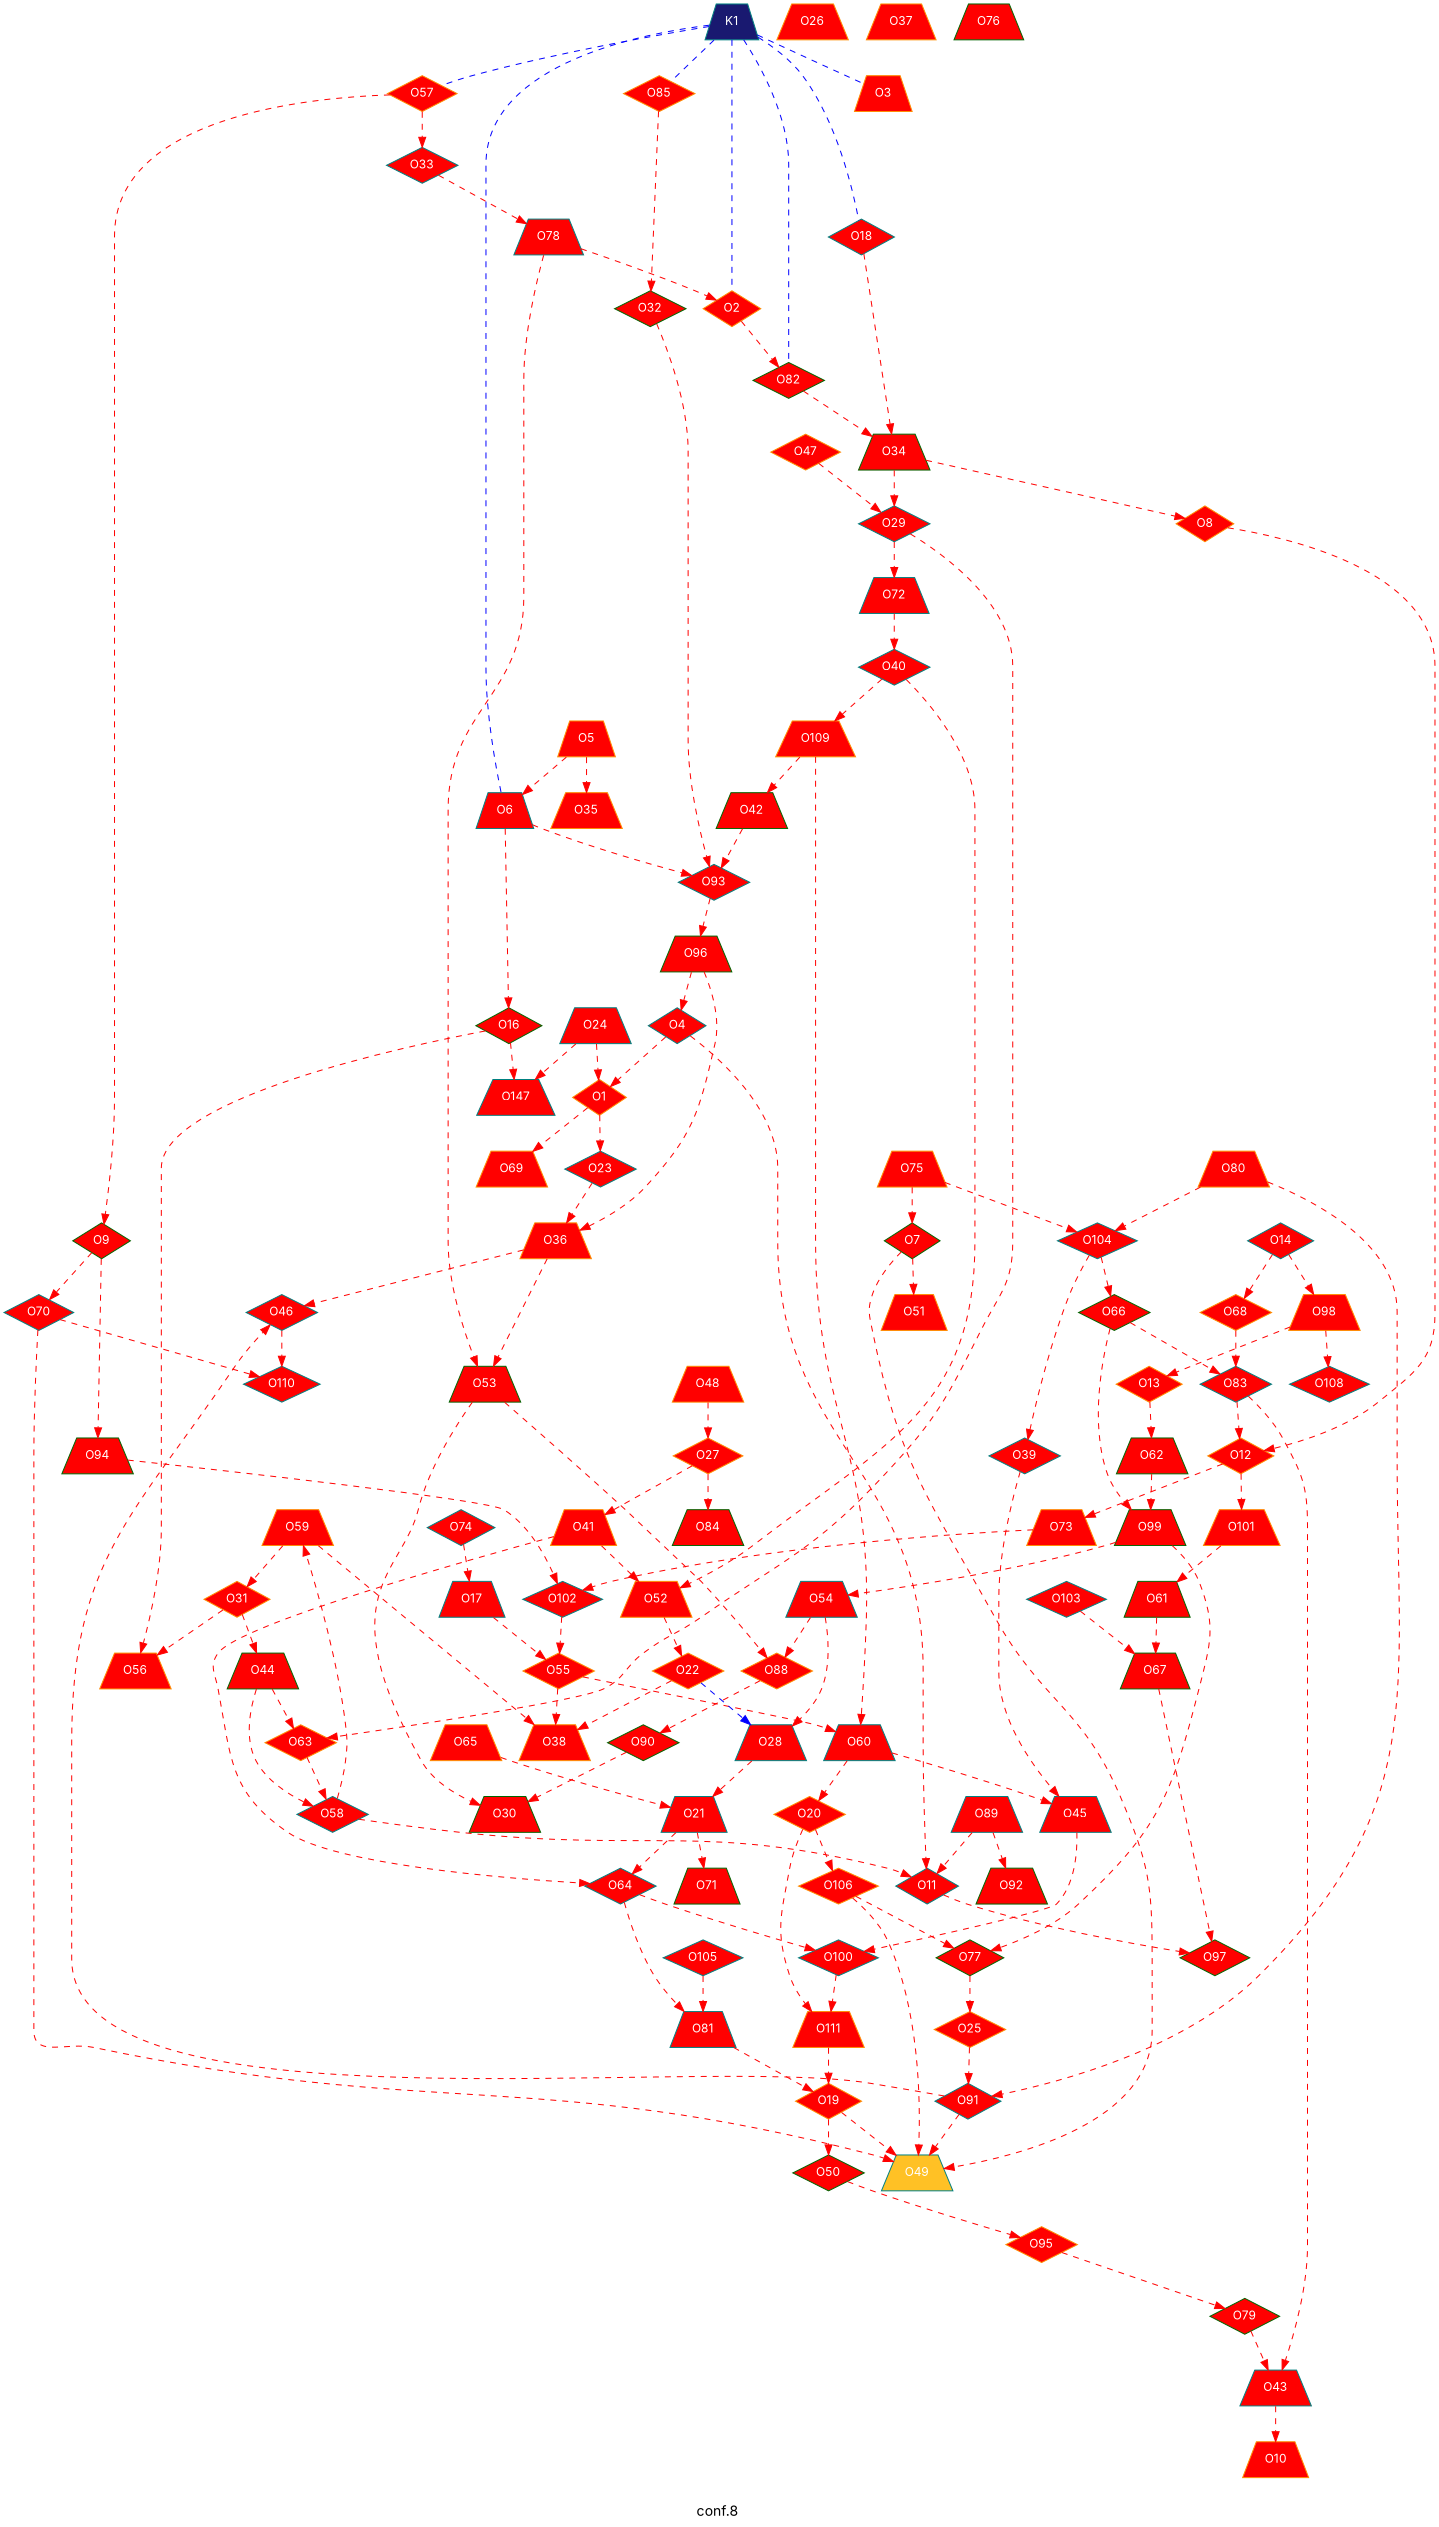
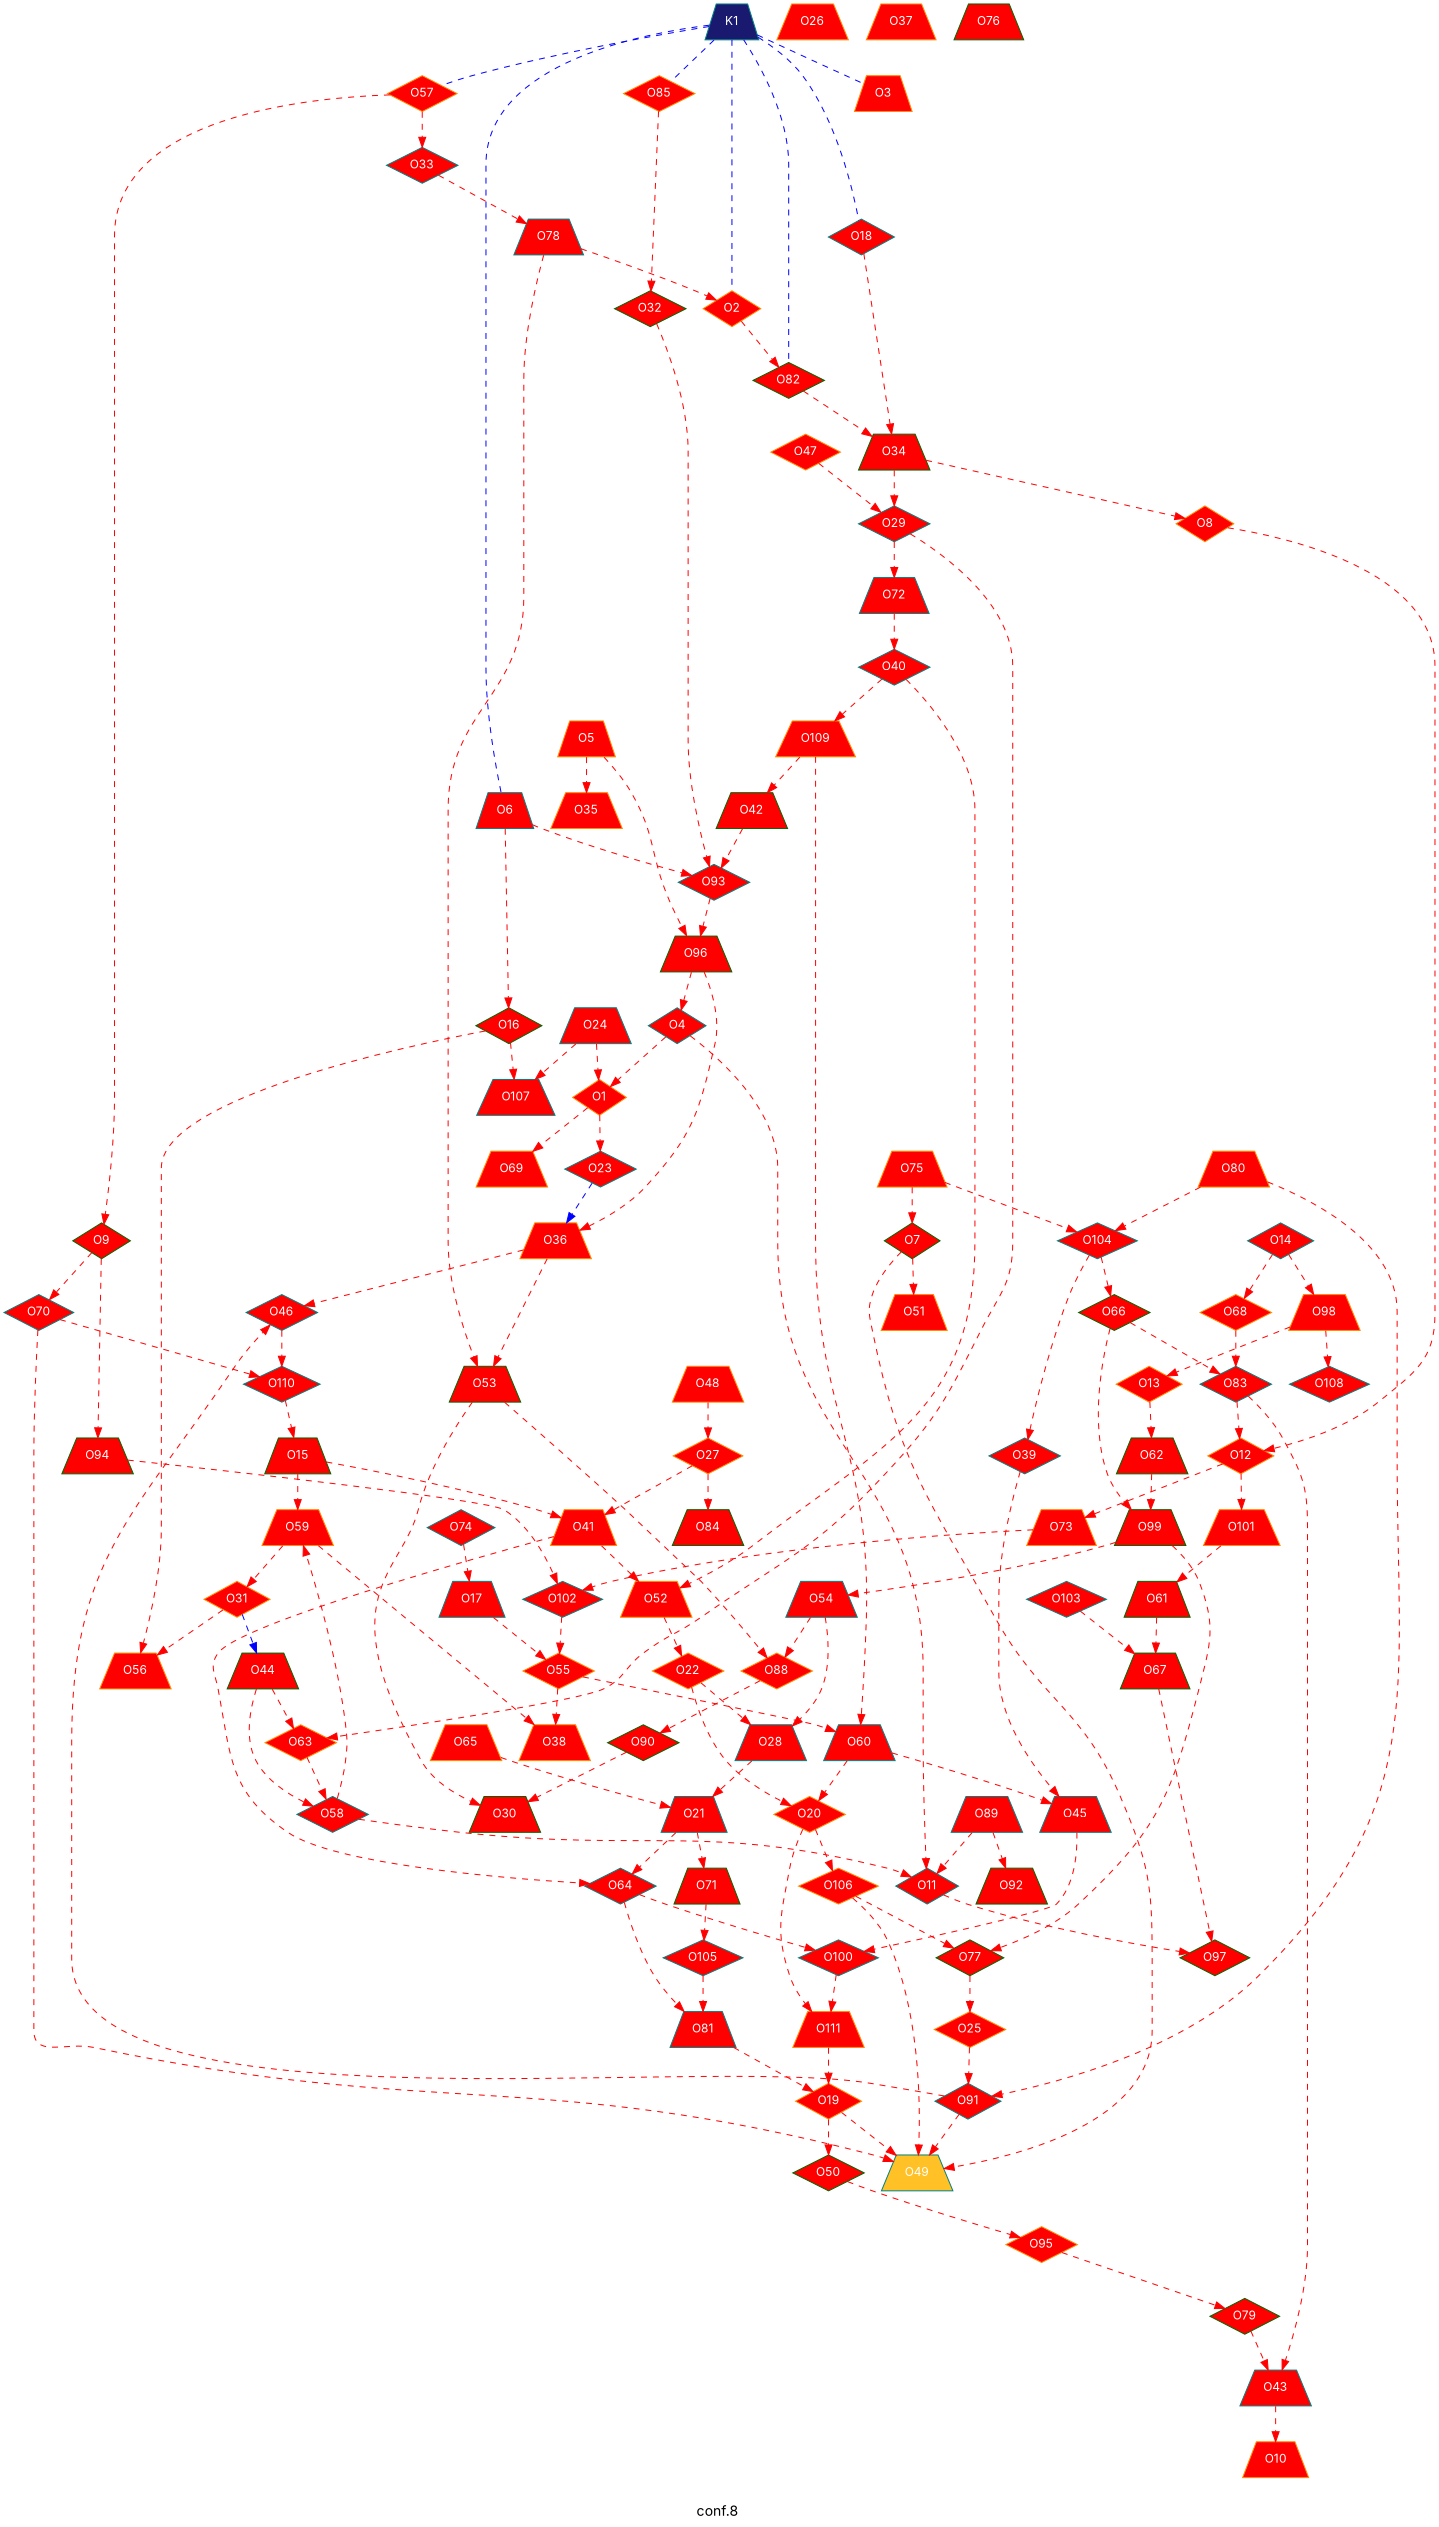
  digraph {
    fontname=Inter
    label="conf.8 "
    node [color=darkorange fillcolor=red fontcolor=white fontname=Inter fontsize=12 shape=diamond style=filled]
    edge [color=red fontcolor=red fontname=Inter style=dashed]
    n1 [label=O1]
    n2 [color=teal label=O23]
    n3 [label=O69 shape=trapezium]
    n4 [label=O36 shape=trapezium]
    n5 [label=O2]
    n6 [color=darkgreen label=O82]
    n7 [color=darkgreen label=O34 shape=trapezium]
    n8 [label=O3 shape=trapezium]
    n9 [color=teal label=O4]
    n10 [color=teal label=O11]
    n11 [color=darkgreen label=O97]
    n12 [label=O5 shape=trapezium]
    n13 [color=teal label=O6 shape=trapezium]
    n14 [label=O35 shape=trapezium]
    n15 [color=darkgreen label=O16]
    n16 [color=teal label=O93]
    n17 [label=O56 shape=trapezium]
-   n18 [color=teal label=O147 shape=trapezium]
+   n18 [color=teal label=O107 shape=trapezium]
    n19 [color=darkgreen label=O96 shape=trapezium]
    n20 [color=darkgreen label=O7]
    n21 [color=teal fillcolor=goldenrod1 label=O49 shape=trapezium]
    n22 [label=O51 shape=trapezium]
    n23 [label=O8]
    n24 [label=O12]
    n25 [label=O73 shape=trapezium]
    n26 [label=O101 shape=trapezium]
    n27 [color=darkgreen label=O9]
    n28 [color=teal label=O70]
    n29 [color=darkgreen label=O94 shape=trapezium]
    n30 [color=teal label=O110]
    n31 [color=teal label=O102]
    n32 [label=O10 shape=trapezium]
    n33 [color=darkgreen label=O61 shape=trapezium]
    n34 [label=O13]
    n35 [color=darkgreen label=O62 shape=trapezium]
    n36 [color=darkgreen label=O99 shape=trapezium]
    n37 [color=teal label=O14]
    n38 [label=O68]
    n39 [label=O98 shape=trapezium]
    n40 [color=teal label=O83]
    n41 [color=teal label=O108]
+   n42 [color=darkgreen label=O15 shape=trapezium]
    n43 [label=O41 shape=trapezium]
    n44 [label=O59 shape=trapezium]
    n45 [color=teal label=O64]
    n46 [label=O52 shape=trapezium]
    n47 [label=O31]
    n48 [label=O38 shape=trapezium]
    n49 [color=teal label=O17 shape=trapezium]
    n50 [label=O55]
    n51 [color=teal label=O60 shape=trapezium]
    n52 [color=teal label=O18]
    n53 [color=teal label=O29]
    n54 [label=O19]
    n55 [color=darkgreen label=O50]
    n56 [label=O95]
    n57 [label=O20]
    n58 [label=O106]
    n59 [label=O111 shape=trapezium]
    n60 [color=darkgreen label=O77]
    n61 [color=teal label=O21 shape=trapezium]
    n62 [color=darkgreen label=O71 shape=trapezium]
    n63 [color=teal label=O100]
    n64 [color=teal label=O81 shape=trapezium]
    n65 [color=teal label=O105]
    n66 [label=O22]
    n67 [color=teal label=O28 shape=trapezium]
    n68 [color=teal label=O46]
    n69 [color=darkgreen label=O53 shape=trapezium]
    n70 [color=teal label=O24 shape=trapezium]
    n71 [label=O25]
    n72 [color=teal label=O91]
    n73 [label=O26 shape=trapezium]
    n74 [label=O27]
    n75 [color=darkgreen label=O84 shape=trapezium]
    n76 [label=O63]
    n77 [color=teal label=O72 shape=trapezium]
    n78 [color=teal label=O58]
    n79 [color=teal label=O40]
    n80 [color=darkgreen label=O30 shape=trapezium]
    n81 [color=darkgreen label=O44 shape=trapezium]
    n82 [color=darkgreen label=O32]
    n83 [color=teal label=O33]
    n84 [color=teal label=O78 shape=trapezium]
    n85 [label=O88]
    n86 [label=O37 shape=trapezium]
    n87 [color=teal label=O39]
    n88 [color=teal label=O45 shape=trapezium]
    n89 [label=O109 shape=trapezium]
    n90 [color=darkgreen label=O42 shape=trapezium]
    n91 [color=teal label=O43 shape=trapezium]
    n92 [label=O47]
    n93 [label=O48 shape=trapezium]
    n94 [color=darkgreen label=O79]
    n95 [color=darkgreen label=O90]
    n96 [color=teal label=O54 shape=trapezium]
    n97 [label=O57]
    n98 [color=darkgreen label=O67 shape=trapezium]
    n99 [label=O65 shape=trapezium]
    n100 [color=darkgreen label=O66]
    n101 [color=teal label=O74]
    n102 [label=O75 shape=trapezium]
    n103 [color=teal label=O104]
    n104 [color=darkgreen label=O76 shape=trapezium]
    n105 [label=O80 shape=trapezium]
    n106 [label=O85]
    n107 [color=darkgreen label=O92 shape=trapezium]
    n108 [color=teal label=O89 shape=trapezium]
    n109 [color=teal label=O103]
    n110 [color=teal fillcolor=midnightblue label=K1 shape=trapezium]
    n1 -> n2
    n1 -> n3
-   n2 -> n4
+   n2 -> n4 [color=blue]
    n4 -> n68
    n4 -> n69
    n5 -> n6
    n6 -> n7
    n7 -> n23
    n7 -> n53
    n9 -> n1
    n9 -> n10
    n10 -> n11
-   n12 -> n13
+   n12 -> n19
    n12 -> n14
    n13 -> n15
    n13 -> n16
    n15 -> n17
    n15 -> n18
    n16 -> n19
    n19 -> n4
    n19 -> n9
    n20 -> n21
    n20 -> n22
    n23 -> n24
    n24 -> n25
    n24 -> n26
    n25 -> n31
    n26 -> n33
    n27 -> n28
    n27 -> n29
    n28 -> n21
    n28 -> n30
    n29 -> n31
+   n30 -> n42
    n31 -> n50
    n33 -> n98
    n34 -> n35
    n35 -> n36
    n36 -> n60
    n36 -> n96
    n37 -> n38
    n37 -> n39
    n38 -> n40
    n39 -> n34
    n39 -> n41
    n40 -> n24
    n40 -> n91
+   n42 -> n43
+   n42 -> n44
    n43 -> n45
    n43 -> n46
    n44 -> n47
    n44 -> n48
    n45 -> n63
    n45 -> n64
    n46 -> n66
    n47 -> n17
-   n47 -> n81
+   n47 -> n81 [color=blue]
    n49 -> n50
    n50 -> n48
    n50 -> n51
    n51 -> n57
    n51 -> n88
    n52 -> n7
    n53 -> n76
    n53 -> n77
    n54 -> n21
    n54 -> n55
    n55 -> n56
    n56 -> n94
    n57 -> n58
    n57 -> n59
    n58 -> n21
    n58 -> n60
    n59 -> n54
    n60 -> n71
    n61 -> n45
    n61 -> n62
+   n62 -> n65
    n63 -> n59
    n64 -> n54
    n65 -> n64
-   n66 -> n48
-   n66 -> n67 [color=blue]
+   n66 -> n57
+   n66 -> n67
    n67 -> n61
    n68 -> n30
    n69 -> n80
    n69 -> n85
    n70 -> n1
    n70 -> n18
    n71 -> n72
    n72 -> n21
    n72 -> n68
    n74 -> n43
    n74 -> n75
    n76 -> n78
    n77 -> n79
    n78 -> n10
    n78 -> n44
    n79 -> n46
    n79 -> n89
    n81 -> n76
    n81 -> n78
    n82 -> n16
    n83 -> n84
    n84 -> n5
    n84 -> n69
    n85 -> n95
    n87 -> n88
    n88 -> n63
    n89 -> n51
    n89 -> n90
    n90 -> n16
    n91 -> n32
    n92 -> n53
    n93 -> n74
    n94 -> n91
    n95 -> n80
    n96 -> n67
    n96 -> n85
    n97 -> n27
    n97 -> n83
    n98 -> n11
    n99 -> n61
    n100 -> n36
    n100 -> n40
    n101 -> n49
    n102 -> n20
    n102 -> n103
    n103 -> n87
    n103 -> n100
    n105 -> n72
    n105 -> n103
    n106 -> n82
    n108 -> n10
    n108 -> n107
    n109 -> n98
    n110 -> n5 [color=blue dir=none nodesep=0.5 fontcolor=""]
    n110 -> n6 [color=blue dir=none nodesep=0.5 fontcolor=""]
    n110 -> n8 [color=blue dir=none nodesep=0.5 fontcolor=""]
    n110 -> n13 [color=blue dir=none nodesep=0.5 fontcolor=""]
    n110 -> n52 [color=blue dir=none nodesep=0.5 fontcolor=""]
    n110 -> n97 [color=blue dir=none nodesep=0.5 fontcolor=""]
    n110 -> n106 [color=blue dir=none nodesep=0.5 fontcolor=""]
  }
